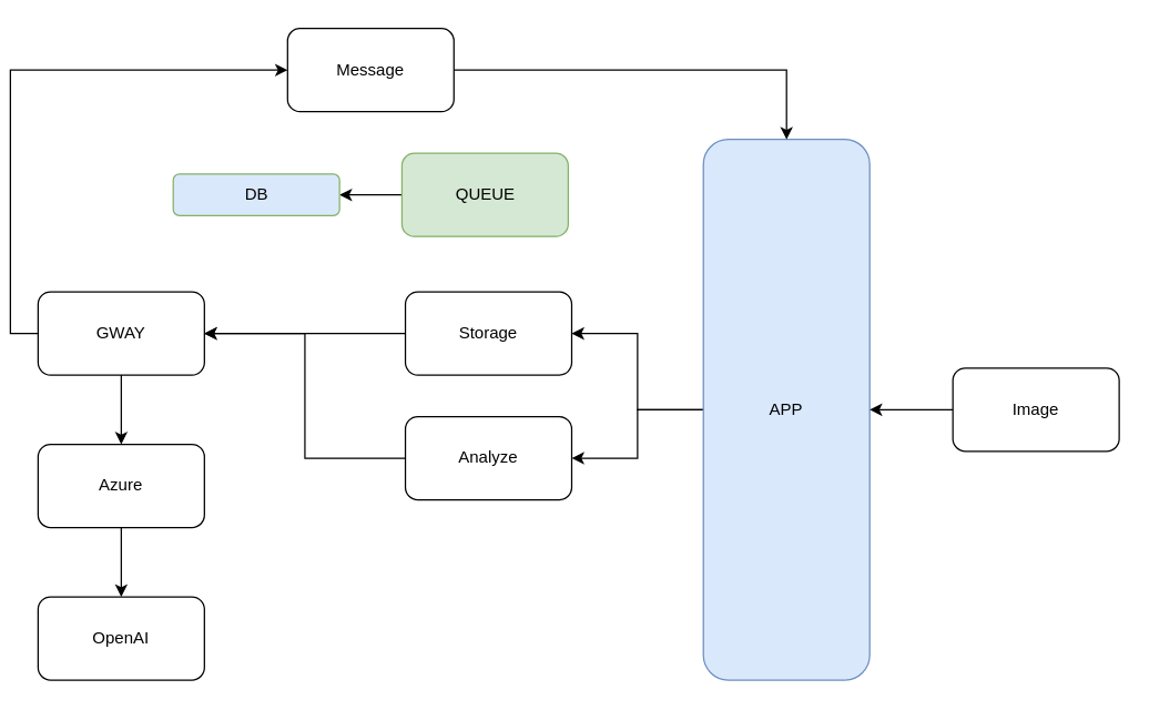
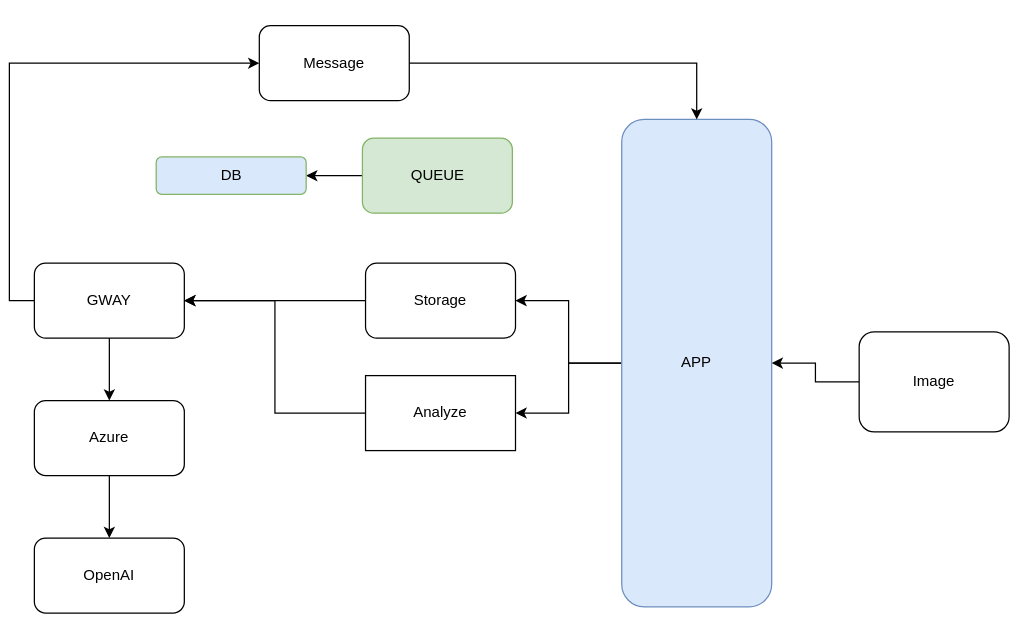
  <mxCell id="0" />
  <mxCell id="1" parent="0" />
  <mxCell id="2" style="edgeStyle=orthogonalEdgeStyle;rounded=0;orthogonalLoop=1;jettySize=auto;html=1;entryX=1;entryY=0.5;entryDx=0;entryDy=0;" edge="1" parent="1" source="4" target="14"><mxGeometry relative="1" as="geometry" /></mxCell>
  <mxCell id="3" style="edgeStyle=orthogonalEdgeStyle;rounded=0;orthogonalLoop=1;jettySize=auto;html=1;entryX=1;entryY=0.5;entryDx=0;entryDy=0;" edge="1" parent="1" source="4" target="16"><mxGeometry relative="1" as="geometry" /></mxCell>
- <mxCell id="4" value="APP" style="rounded=1;whiteSpace=wrap;html=1;fillColor=#dae8fc;strokeColor=#6c8ebf;" vertex="1" parent="1"><mxGeometry x="500" y="100" width="120" height="390" as="geometry" /></mxCell>
+ <mxCell id="4" value="APP" style="rounded=1;whiteSpace=wrap;html=1;fillColor=#dae8fc;strokeColor=#6c8ebf;" vertex="1" parent="1"><mxGeometry x="490" y="95" width="120" height="390" as="geometry" /></mxCell>
  <mxCell id="5" value="" style="edgeStyle=orthogonalEdgeStyle;rounded=0;orthogonalLoop=1;jettySize=auto;html=1;" edge="1" parent="1" source="6" target="7"><mxGeometry relative="1" as="geometry" /></mxCell>
  <mxCell id="6" value="Azure" style="rounded=1;whiteSpace=wrap;html=1;" vertex="1" parent="1"><mxGeometry x="20" y="320" width="120" height="60" as="geometry" /></mxCell>
  <mxCell id="7" value="OpenAI" style="rounded=1;whiteSpace=wrap;html=1;" vertex="1" parent="1"><mxGeometry x="20" y="430" width="120" height="60" as="geometry" /></mxCell>
  <mxCell id="8" style="edgeStyle=orthogonalEdgeStyle;rounded=0;orthogonalLoop=1;jettySize=auto;html=1;" edge="1" parent="1" source="10" target="6"><mxGeometry relative="1" as="geometry" /></mxCell>
  <mxCell id="9" style="edgeStyle=orthogonalEdgeStyle;rounded=0;orthogonalLoop=1;jettySize=auto;html=1;entryX=0;entryY=0.5;entryDx=0;entryDy=0;exitX=0;exitY=0.5;exitDx=0;exitDy=0;" edge="1" parent="1" source="10" target="21"><mxGeometry relative="1" as="geometry" /></mxCell>
  <mxCell id="10" value="GWAY" style="rounded=1;whiteSpace=wrap;html=1;" vertex="1" parent="1"><mxGeometry x="20" y="210" width="120" height="60" as="geometry" /></mxCell>
  <mxCell id="11" style="edgeStyle=orthogonalEdgeStyle;rounded=0;orthogonalLoop=1;jettySize=auto;html=1;entryX=1;entryY=0.5;entryDx=0;entryDy=0;" edge="1" parent="1" source="12" target="4"><mxGeometry relative="1" as="geometry" /></mxCell>
- <mxCell id="12" value="Image" style="rounded=1;whiteSpace=wrap;html=1;" vertex="1" parent="1"><mxGeometry x="680" y="265" width="120" height="60" as="geometry" /></mxCell>
+ <mxCell id="12" value="Image" style="rounded=1;whiteSpace=wrap;html=1;" vertex="1" parent="1"><mxGeometry x="680" y="265" width="120" height="80" as="geometry" /></mxCell>
  <mxCell id="13" style="edgeStyle=orthogonalEdgeStyle;rounded=0;orthogonalLoop=1;jettySize=auto;html=1;" edge="1" parent="1" source="14" target="10"><mxGeometry relative="1" as="geometry" /></mxCell>
  <mxCell id="14" value="Storage" style="rounded=1;whiteSpace=wrap;html=1;" vertex="1" parent="1"><mxGeometry x="285" y="210" width="120" height="60" as="geometry" /></mxCell>
  <mxCell id="15" style="edgeStyle=orthogonalEdgeStyle;rounded=0;orthogonalLoop=1;jettySize=auto;html=1;entryX=1;entryY=0.5;entryDx=0;entryDy=0;" edge="1" parent="1" source="16" target="10"><mxGeometry relative="1" as="geometry" /></mxCell>
- <mxCell id="16" value="Analyze" style="rounded=1;whiteSpace=wrap;html=1;" vertex="1" parent="1"><mxGeometry x="285" y="300" width="120" height="60" as="geometry" /></mxCell>
+ <mxCell id="16" value="Analyze" style="whiteSpace=wrap;html=1;rounded=0;" vertex="1" parent="1"><mxGeometry x="285" y="300" width="120" height="60" as="geometry" /></mxCell>
  <mxCell id="17" style="edgeStyle=orthogonalEdgeStyle;rounded=0;orthogonalLoop=1;jettySize=auto;html=1;entryX=1;entryY=0.5;entryDx=0;entryDy=0;" edge="1" parent="1" source="18" target="19"><mxGeometry relative="1" as="geometry" /></mxCell>
  <mxCell id="18" value="QUEUE" style="rounded=1;whiteSpace=wrap;html=1;fillColor=#d5e8d4;strokeColor=#82b366;" vertex="1" parent="1"><mxGeometry x="282.5" y="110" width="120" height="60" as="geometry" /></mxCell>
  <mxCell id="19" value="DB" style="rounded=1;whiteSpace=wrap;html=1;fillColor=#dae8fc;strokeColor=#82b366;" vertex="1" parent="1"><mxGeometry x="117.5" y="125" width="120" height="30" as="geometry" /></mxCell>
  <mxCell id="20" style="edgeStyle=orthogonalEdgeStyle;rounded=0;orthogonalLoop=1;jettySize=auto;html=1;entryX=0.5;entryY=0;entryDx=0;entryDy=0;" edge="1" parent="1" source="21" target="4"><mxGeometry relative="1" as="geometry" /></mxCell>
  <mxCell id="21" value="Message" style="rounded=1;whiteSpace=wrap;html=1;" vertex="1" parent="1"><mxGeometry x="200" y="20" width="120" height="60" as="geometry" /></mxCell>
